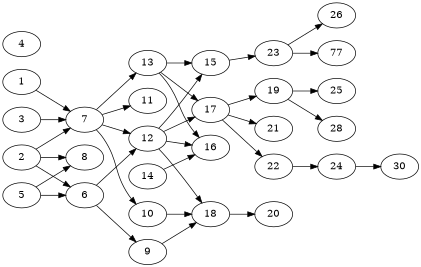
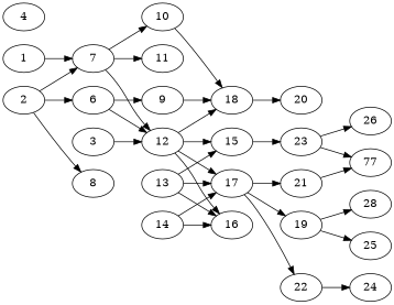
  digraph {
    rankdir=LR
    node [alpha=0.11 compute_size=68719476736 result_size=0]
    1 [alpha=0.00 compute_size=8329134080 ram=4078784 result_size=74752 trans_size=720641]
    7 [alpha=0.02 compute_size=8589934592 ram=39916784 result_size=70656 trans_size=141878]
    12 [compute_size=33404616704 ram=34006880 result_size=91136 trans_size=249645]
    10 [alpha=0.15 compute_size=368293445632 ram=15127184 result_size=9216 trans_size=996755]
    11 [alpha=0.16 compute_size=13927890944 ram=33837392 trans_size=920126]
    13 [alpha=0.19 compute_size=1073741824000 ram=9139664 result_size=1024 trans_size=793465]
    18 [compute_size=549755813888 ram=31466144 result_size=91136 trans_size=1026454]
    15 [alpha=0.12 compute_size=28991029248 ram=25739984 result_size=29696 trans_size=854877]
    16 [alpha=0.13 compute_size=331639047802 ram=3925136 trans_size=1003148]
    17 [alpha=0.08 compute_size=34028453888 ram=17370128 result_size=70656 trans_size=801458]
    2 [alpha=0.17 compute_size=3322257408 ram=2250848 result_size=29696 trans_size=858714]
    6 [alpha=0.05 compute_size=3498375168 ram=41307536 result_size=29696 trans_size=490466]
    8 [alpha=0.04 compute_size=231928233984 ram=4116800 trans_size=653762]
    9 [alpha=0.14 compute_size=117846835200 ram=45172496 result_size=74752 trans_size=378831]
    14 [alpha=0.17 ram=11987696 result_size=74752 trans_size=1010341]
    3 [alpha=0.08 compute_size=1896087552 ram=21155888 result_size=70656 trans_size=47251]
    4 [alpha=0.14 compute_size=24742461440 ram=10153424 trans_size=663321]
-   5 [alpha=0.03 ram=14900672 result_size=74752 trans_size=867409]
    20 [alpha=0.16 compute_size=7012864000 ram=29861552 trans_size=814948]
    23 [alpha=0.10 compute_size=549755813888 ram=49137248 result_size=91136 trans_size=118349]
    19 [alpha=0.13 compute_size=3712684032 ram=31710080 result_size=29696 trans_size=777737]
    21 [alpha=0.02 compute_size=346577660058 ram=24162320 result_size=13312 trans_size=13172]
    22 [alpha=0.08 compute_size=814923776 ram=29256464 result_size=70656 trans_size=657055]
    n24 [alpha=0.18 compute_size=9257881600 label=77 ram=51239216 trans_size=84015]
    26 [alpha=0.19 compute_size=7033169920 ram=20357552 result_size=9216 trans_size=730135]
    25 [compute_size=8589934592 ram=52406624 trans_size=240182]
    28 [alpha=0.07 compute_size=10311219200 ram=43678784 result_size=1024 trans_size=53133]
    24 [alpha=0.12 ram=20599904 result_size=74752 trans_size=943910]
-   30 [alpha=0.05 compute_size=25908609024 ram=33058064 trans_size=805773]
    1 -> 7
    7 -> 12
    7 -> 10
    7 -> 11
-   7 -> 13
    12 -> 18
    12 -> 15
    12 -> 16
    12 -> 17
    10 -> 18
    13 -> 15
    13 -> 16
    13 -> 17
    18 -> 20
    15 -> 23
    17 -> 19
    17 -> 21
    17 -> 22
    2 -> 7
    2 -> 6
    2 -> 8
    6 -> 12
    6 -> 9
    9 -> 18
    14 -> 16
-   3 -> 7
-   5 -> 6
-   5 -> 8
+   14 -> 17
+   3 -> 12
    23 -> n24
    23 -> 26
    19 -> 25
    19 -> 28
+   21 -> n24
    22 -> 24
-   24 -> 30
  }
